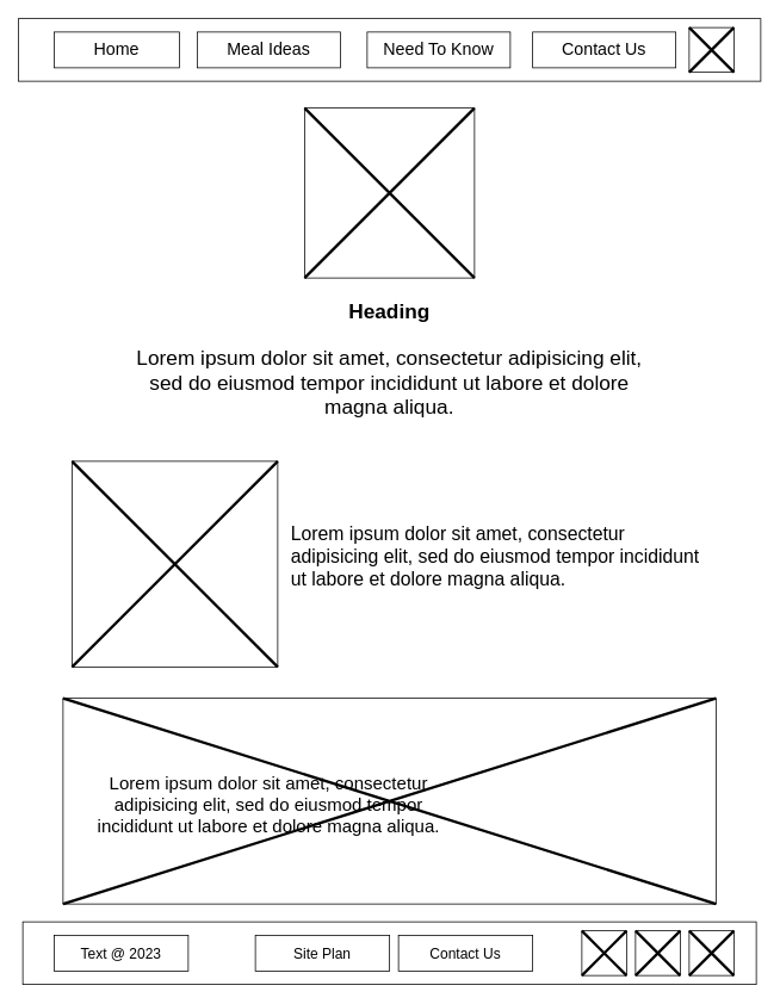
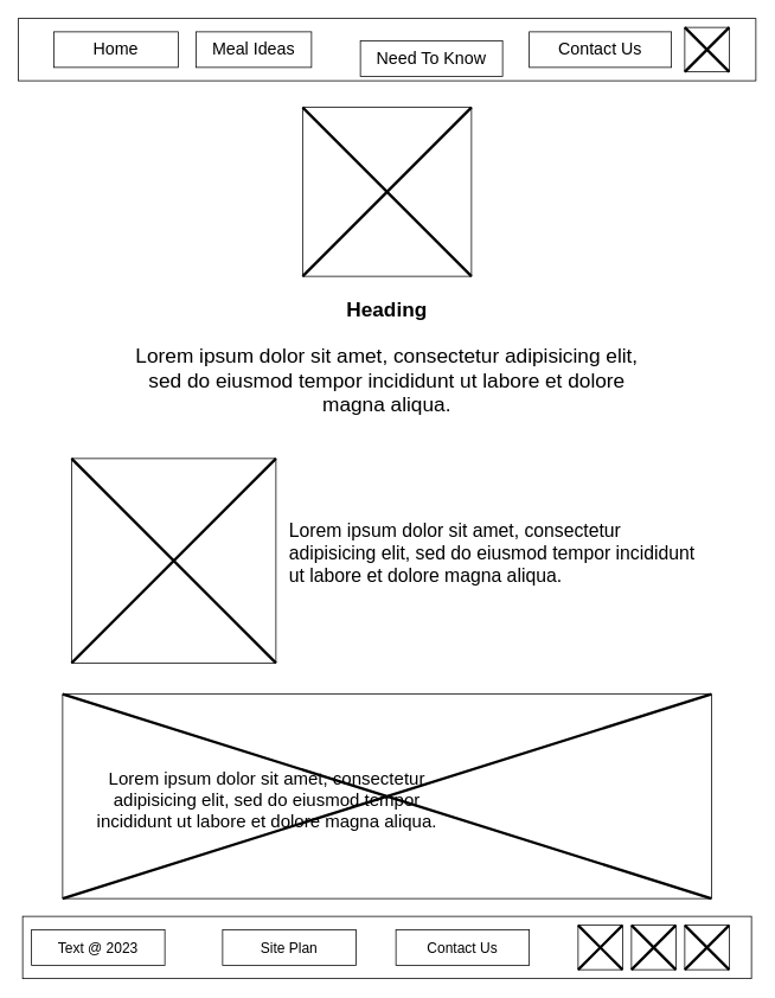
  <mxCell id="0" />
  <mxCell id="1" parent="0" />
  <mxCell id="2" value="" style="rounded=0;whiteSpace=wrap;html=1;" vertex="1" parent="1"><mxGeometry x="20" y="20" width="830" height="70" as="geometry" /></mxCell>
  <mxCell id="3" value="" style="whiteSpace=wrap;html=1;aspect=fixed;" vertex="1" parent="1"><mxGeometry x="770" y="30" width="50" height="50" as="geometry" /></mxCell>
  <mxCell id="4" value="" style="shape=umlDestroy;whiteSpace=wrap;html=1;strokeWidth=3;targetShapes=umlLifeline;" vertex="1" parent="1"><mxGeometry x="770" y="30" width="50" height="50" as="geometry" /></mxCell>
  <mxCell id="5" value="&lt;font style=&quot;font-size: 19px;&quot;&gt;Home&lt;/font&gt;" style="html=1;whiteSpace=wrap;" vertex="1" parent="1"><mxGeometry x="60" y="35" width="140" height="40" as="geometry" /></mxCell>
- <mxCell id="6" value="&lt;font style=&quot;font-size: 19px;&quot;&gt;Meal Ideas&lt;/font&gt;" style="html=1;whiteSpace=wrap;" vertex="1" parent="1"><mxGeometry x="220" y="35" width="160" height="40" as="geometry" /></mxCell>
- <mxCell id="7" value="&lt;font style=&quot;font-size: 19px;&quot;&gt;Need To Know&lt;/font&gt;" style="html=1;whiteSpace=wrap;" vertex="1" parent="1"><mxGeometry x="410" y="35" width="160" height="40" as="geometry" /></mxCell>
+ <mxCell id="6" value="&lt;font style=&quot;font-size: 19px;&quot;&gt;Meal Ideas&lt;/font&gt;" style="html=1;whiteSpace=wrap;" vertex="1" parent="1"><mxGeometry x="220" y="35" width="130" height="40" as="geometry" /></mxCell>
+ <mxCell id="7" value="&lt;font style=&quot;font-size: 19px;&quot;&gt;Need To Know&lt;/font&gt;" style="html=1;whiteSpace=wrap;" vertex="1" parent="1"><mxGeometry x="405" y="45" width="160" height="40" as="geometry" /></mxCell>
  <mxCell id="8" value="&lt;h1 style=&quot;font-size: 23px;&quot;&gt;Heading&lt;/h1&gt;&lt;p style=&quot;font-size: 23px;&quot;&gt;Lorem ipsum dolor sit amet, consectetur adipisicing elit, sed do eiusmod tempor incididunt ut labore et dolore magna aliqua.&lt;/p&gt;" style="text;html=1;strokeColor=none;fillColor=none;spacing=5;spacingTop=-20;whiteSpace=wrap;overflow=hidden;rounded=0;align=center;fontSize=23;" vertex="1" parent="1"><mxGeometry x="130" y="330" width="610" height="160" as="geometry" /></mxCell>
  <mxCell id="9" value="" style="whiteSpace=wrap;html=1;aspect=fixed;" vertex="1" parent="1"><mxGeometry x="340" y="120" width="190" height="190" as="geometry" /></mxCell>
  <mxCell id="10" value="" style="shape=umlDestroy;whiteSpace=wrap;html=1;strokeWidth=3;targetShapes=umlLifeline;fontColor=#525151;" vertex="1" parent="1"><mxGeometry x="340" y="120" width="190" height="190" as="geometry" /></mxCell>
  <mxCell id="11" value="" style="whiteSpace=wrap;html=1;aspect=fixed;" vertex="1" parent="1"><mxGeometry x="80" y="515" width="230" height="230" as="geometry" /></mxCell>
  <mxCell id="12" value="" style="shape=umlDestroy;whiteSpace=wrap;html=1;strokeWidth=3;targetShapes=umlLifeline;" vertex="1" parent="1"><mxGeometry x="80" y="515" width="230" height="230" as="geometry" /></mxCell>
  <mxCell id="13" value="&lt;h1 style=&quot;font-size: 21px;&quot;&gt;&lt;span style=&quot;font-weight: normal;&quot;&gt;&lt;br&gt;&lt;/span&gt;&lt;/h1&gt;&lt;h1 style=&quot;font-size: 21px;&quot;&gt;&lt;span style=&quot;font-weight: normal;&quot;&gt;Lorem ipsum dolor sit amet, consectetur adipisicing elit, sed do eiusmod tempor incididunt ut labore et dolore magna aliqua.&lt;/span&gt;&lt;/h1&gt;" style="text;html=1;strokeColor=none;fillColor=none;spacing=5;spacingTop=-20;whiteSpace=wrap;overflow=hidden;rounded=0;fontSize=21;" vertex="1" parent="1"><mxGeometry x="320" y="540" width="480" height="160" as="geometry" /></mxCell>
  <mxCell id="14" value="" style="rounded=0;whiteSpace=wrap;html=1;" vertex="1" parent="1"><mxGeometry x="70" y="780" width="730" height="230" as="geometry" /></mxCell>
  <mxCell id="15" value="" style="shape=umlDestroy;whiteSpace=wrap;html=1;strokeWidth=3;targetShapes=umlLifeline;" vertex="1" parent="1"><mxGeometry x="70" y="780" width="730" height="230" as="geometry" /></mxCell>
  <mxCell id="16" value="&lt;h1 style=&quot;font-size: 20px;&quot;&gt;&lt;span style=&quot;background-color: initial; font-weight: normal;&quot;&gt;Lorem ipsum dolor sit amet, consectetur adipisicing elit, sed do eiusmod tempor incididunt ut labore et dolore magna aliqua.&lt;/span&gt;&lt;br&gt;&lt;/h1&gt;" style="text;html=1;strokeColor=none;fillColor=none;spacing=5;spacingTop=-20;whiteSpace=wrap;overflow=hidden;rounded=0;fontSize=20;align=center;" vertex="1" parent="1"><mxGeometry x="80" y="860" width="440" height="90" as="geometry" /></mxCell>
  <mxCell id="17" value="" style="rounded=0;whiteSpace=wrap;html=1;" vertex="1" parent="1"><mxGeometry x="25" y="1030" width="820" height="70" as="geometry" /></mxCell>
  <mxCell id="18" value="" style="whiteSpace=wrap;html=1;aspect=fixed;" vertex="1" parent="1"><mxGeometry x="770" y="1040" width="50" height="50" as="geometry" /></mxCell>
  <mxCell id="19" value="" style="whiteSpace=wrap;html=1;aspect=fixed;" vertex="1" parent="1"><mxGeometry x="710" y="1040" width="50" height="50" as="geometry" /></mxCell>
  <mxCell id="20" value="" style="whiteSpace=wrap;html=1;aspect=fixed;" vertex="1" parent="1"><mxGeometry x="650" y="1040" width="50" height="50" as="geometry" /></mxCell>
  <mxCell id="21" value="" style="shape=umlDestroy;whiteSpace=wrap;html=1;strokeWidth=3;targetShapes=umlLifeline;" vertex="1" parent="1"><mxGeometry x="650" y="1040" width="50" height="50" as="geometry" /></mxCell>
  <mxCell id="22" value="" style="shape=umlDestroy;whiteSpace=wrap;html=1;strokeWidth=3;targetShapes=umlLifeline;" vertex="1" parent="1"><mxGeometry x="710" y="1040" width="50" height="50" as="geometry" /></mxCell>
  <mxCell id="23" value="" style="shape=umlDestroy;whiteSpace=wrap;html=1;strokeWidth=3;targetShapes=umlLifeline;" vertex="1" parent="1"><mxGeometry x="770" y="1040" width="50" height="50" as="geometry" /></mxCell>
- <mxCell id="24" value="&lt;font style=&quot;font-size: 16px;&quot;&gt;Text @ 2023&lt;/font&gt;" style="html=1;whiteSpace=wrap;" vertex="1" parent="1"><mxGeometry x="60" y="1045" width="150" height="40" as="geometry" /></mxCell>
- <mxCell id="25" value="&lt;font style=&quot;font-size: 16px;&quot;&gt;Site Plan&lt;/font&gt;" style="html=1;whiteSpace=wrap;" vertex="1" parent="1"><mxGeometry x="285" y="1045" width="150" height="40" as="geometry" /></mxCell>
+ <mxCell id="24" value="&lt;font style=&quot;font-size: 16px;&quot;&gt;Text @ 2023&lt;/font&gt;" style="html=1;whiteSpace=wrap;" vertex="1" parent="1"><mxGeometry x="35" y="1045" width="150" height="40" as="geometry" /></mxCell>
+ <mxCell id="25" value="&lt;font style=&quot;font-size: 16px;&quot;&gt;Site Plan&lt;/font&gt;" style="html=1;whiteSpace=wrap;" vertex="1" parent="1"><mxGeometry x="250" y="1045" width="150" height="40" as="geometry" /></mxCell>
  <mxCell id="26" value="&lt;font style=&quot;font-size: 19px;&quot;&gt;Contact Us&lt;/font&gt;" style="html=1;whiteSpace=wrap;" vertex="1" parent="1"><mxGeometry x="595" y="35" width="160" height="40" as="geometry" /></mxCell>
  <mxCell id="27" value="&lt;font style=&quot;font-size: 16px;&quot;&gt;Contact Us&lt;/font&gt;" style="html=1;whiteSpace=wrap;" vertex="1" parent="1"><mxGeometry x="445" y="1045" width="150" height="40" as="geometry" /></mxCell>
